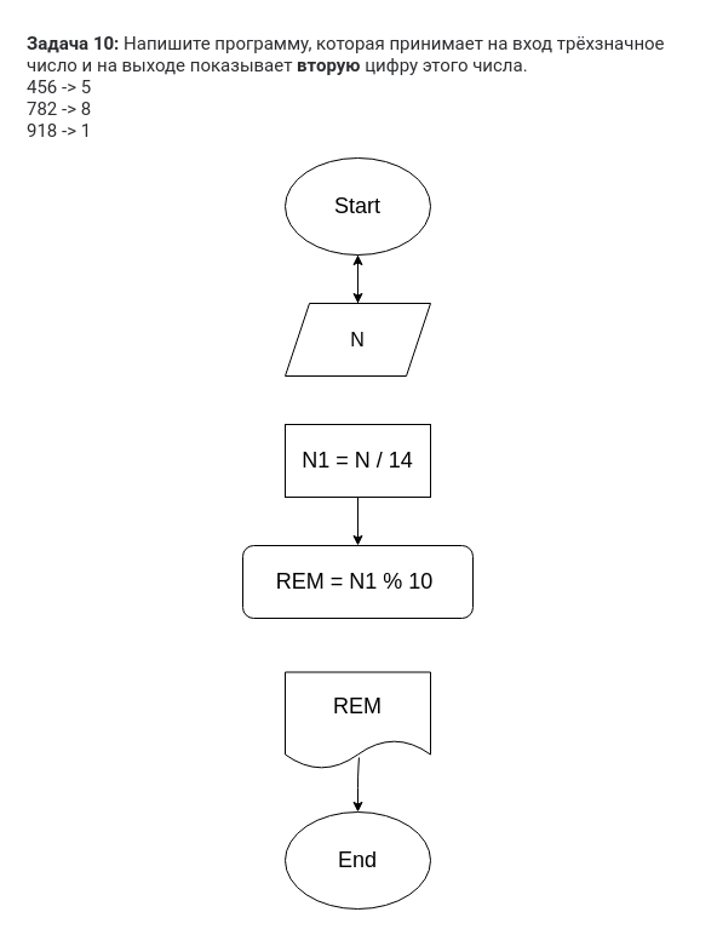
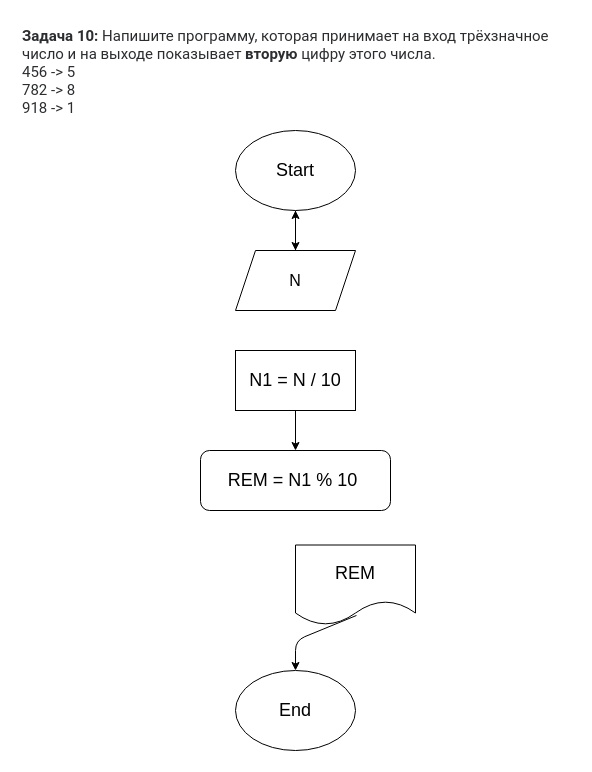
  <mxCell id="0" />
  <mxCell id="1" parent="0" />
  <mxCell id="2" value="&lt;p style=&quot;box-sizing: border-box; margin: 0px; font-weight: 400; color: rgb(44, 45, 48); font-family: roboto, &amp;quot;san francisco&amp;quot;, &amp;quot;helvetica neue&amp;quot;, helvetica, arial; font-size: 15px; font-style: normal; letter-spacing: normal; text-indent: 0px; text-transform: none; word-spacing: 0px; background-color: rgb(255, 255, 255);&quot;&gt;&lt;strong style=&quot;box-sizing: border-box ; font-weight: 700&quot;&gt;Задача 10:&lt;/strong&gt;&lt;span&gt;&amp;nbsp;&lt;/span&gt;Напишите программу, которая принимает на вход трёхзначное число и на выходе показывает&amp;nbsp;&lt;strong style=&quot;box-sizing: border-box ; font-weight: 700&quot;&gt;вторую&lt;/strong&gt;&lt;span&gt;&amp;nbsp;&lt;/span&gt;цифру этого числа.&lt;/p&gt;&lt;p style=&quot;box-sizing: border-box; margin: 0px; font-weight: 400; color: rgb(44, 45, 48); font-family: roboto, &amp;quot;san francisco&amp;quot;, &amp;quot;helvetica neue&amp;quot;, helvetica, arial; font-size: 15px; font-style: normal; letter-spacing: normal; text-indent: 0px; text-transform: none; word-spacing: 0px; background-color: rgb(255, 255, 255);&quot;&gt;456 -&amp;gt; 5&lt;br style=&quot;box-sizing: border-box&quot;&gt;782 -&amp;gt; 8&lt;br style=&quot;box-sizing: border-box&quot;&gt;918 -&amp;gt; 1&lt;/p&gt;" style="text;whiteSpace=wrap;html=1;" vertex="1" parent="1"><mxGeometry x="20" y="20" width="550" height="90" as="geometry" /></mxCell>
  <mxCell id="3" style="edgeStyle=none;html=1;exitX=0.5;exitY=1;exitDx=0;exitDy=0;" edge="1" parent="1" source="4"><mxGeometry relative="1" as="geometry"><mxPoint x="295" y="250" as="targetPoint" /></mxGeometry></mxCell>
  <mxCell id="4" value="&lt;font style=&quot;font-size: 18px&quot;&gt;Start&lt;/font&gt;" style="ellipse;whiteSpace=wrap;html=1;" vertex="1" parent="1"><mxGeometry x="235" y="130" width="120" height="80" as="geometry" /></mxCell>
  <mxCell id="5" style="edgeStyle=none;html=1;exitX=0.5;exitY=1;exitDx=0;exitDy=0;" edge="1" parent="1" source="6" target="4"><mxGeometry relative="1" as="geometry" /></mxCell>
  <mxCell id="6" value="&lt;font size=&quot;3&quot;&gt;N&lt;/font&gt;" style="shape=parallelogram;perimeter=parallelogramPerimeter;whiteSpace=wrap;html=1;fixedSize=1;" vertex="1" parent="1"><mxGeometry x="235" y="250" width="120" height="60" as="geometry" /></mxCell>
  <mxCell id="7" style="edgeStyle=none;html=1;exitX=0.5;exitY=1;exitDx=0;exitDy=0;entryX=0.5;entryY=0;entryDx=0;entryDy=0;" edge="1" parent="1" source="8" target="9"><mxGeometry relative="1" as="geometry" /></mxCell>
- <mxCell id="8" value="&lt;font style=&quot;font-size: 18px&quot;&gt;N1 = N / 14&lt;/font&gt;" style="rounded=0;whiteSpace=wrap;html=1;" vertex="1" parent="1"><mxGeometry x="235" y="350" width="120" height="60" as="geometry" /></mxCell>
+ <mxCell id="8" value="&lt;font style=&quot;font-size: 18px&quot;&gt;N1 = N / 10&lt;/font&gt;" style="rounded=0;whiteSpace=wrap;html=1;" vertex="1" parent="1"><mxGeometry x="235" y="350" width="120" height="60" as="geometry" /></mxCell>
  <mxCell id="9" value="&lt;font style=&quot;font-size: 18px&quot;&gt;REM = N1 % 10&amp;nbsp;&lt;/font&gt;" style="whiteSpace=wrap;html=1;rounded=1;" vertex="1" parent="1"><mxGeometry x="200" y="450" width="190" height="60" as="geometry" /></mxCell>
  <mxCell id="10" style="edgeStyle=none;html=1;fontSize=18;exitX=0.508;exitY=0.881;exitDx=0;exitDy=0;exitPerimeter=0;" edge="1" parent="1" source="11"><mxGeometry relative="1" as="geometry"><mxPoint x="295" y="670" as="targetPoint" /><Array as="points"><mxPoint x="295" y="640" /></Array></mxGeometry></mxCell>
- <mxCell id="11" value="&lt;font style=&quot;font-size: 18px&quot;&gt;REM&lt;/font&gt;" style="shape=document;whiteSpace=wrap;html=1;boundedLbl=1;" vertex="1" parent="1"><mxGeometry x="235" y="554.5" width="120" height="80" as="geometry" /></mxCell>
+ <mxCell id="11" value="&lt;font style=&quot;font-size: 18px&quot;&gt;REM&lt;/font&gt;" style="shape=document;whiteSpace=wrap;html=1;boundedLbl=1;" vertex="1" parent="1"><mxGeometry x="295" y="544.5" width="120" height="80" as="geometry" /></mxCell>
  <mxCell id="12" value="End" style="ellipse;whiteSpace=wrap;html=1;fontSize=18;" vertex="1" parent="1"><mxGeometry x="235" y="670" width="120" height="80" as="geometry" /></mxCell>
